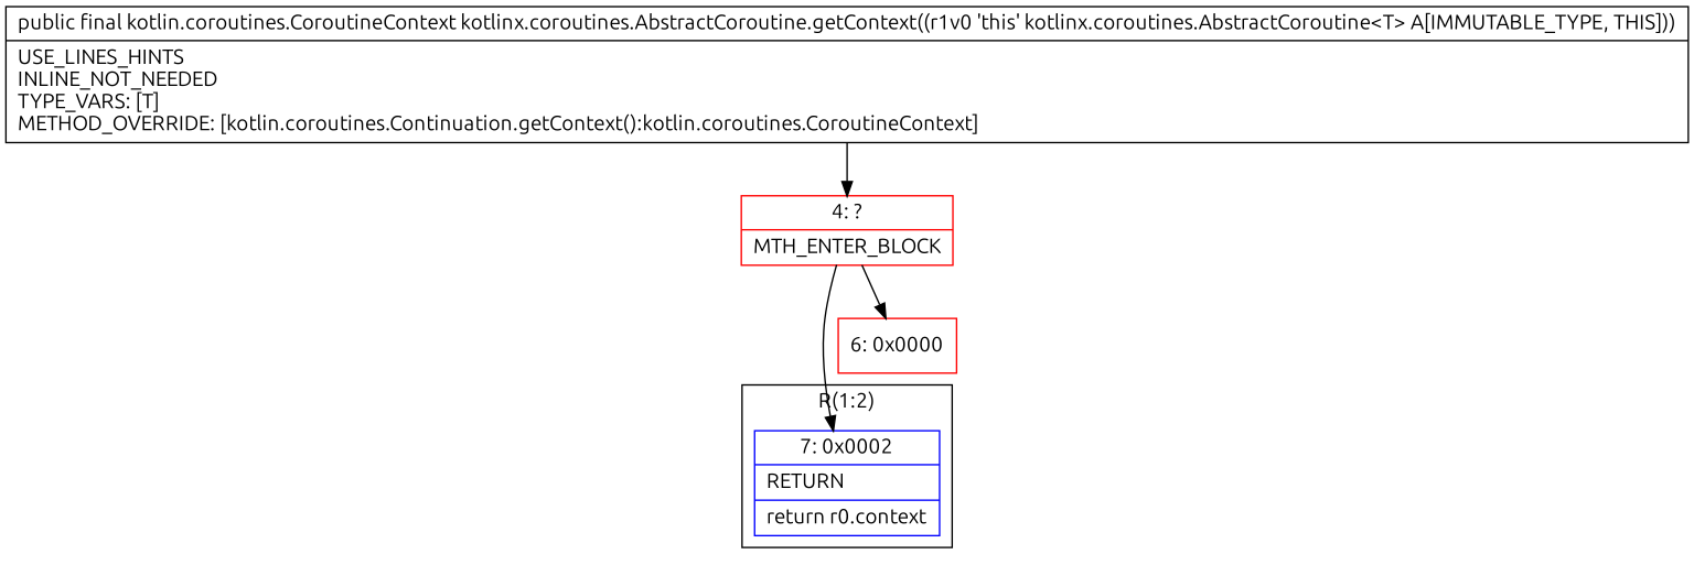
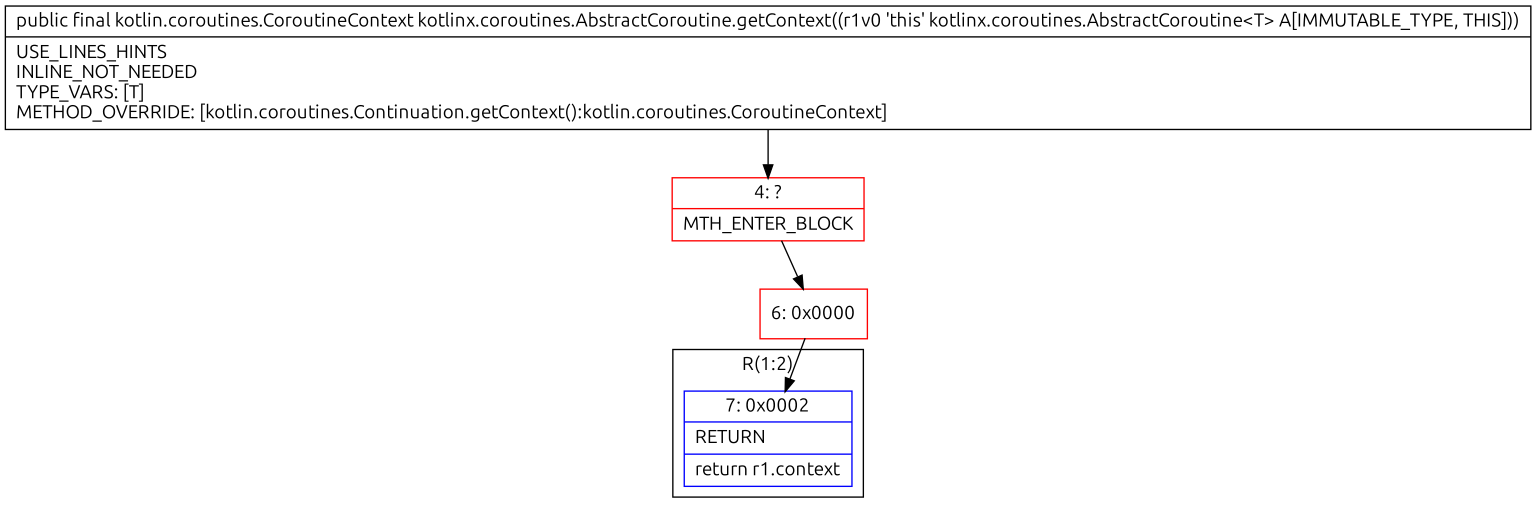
  digraph {
    fontname=Ubuntu
    node [color=red fontname=Ubuntu shape=record]
    edge [fontname=Ubuntu]
-   n1 [color=blue label="{7\:\ 0x0002|RETURN\l|return r0.context\l}"]
+   n1 [color=blue label="{7\:\ 0x0002|RETURN\l|return r1.context\l}"]
    n2 [label="{4\:\ ?|MTH_ENTER_BLOCK\l}"]
    n3 [label="{6\:\ 0x0000}"]
    n4 [label="{public final kotlin.coroutines.CoroutineContext kotlinx.coroutines.AbstractCoroutine.getContext((r1v0 'this' kotlinx.coroutines.AbstractCoroutine\<T\> A[IMMUTABLE_TYPE, THIS]))  | USE_LINES_HINTS\lINLINE_NOT_NEEDED\lTYPE_VARS: [T]\lMETHOD_OVERRIDE: [kotlin.coroutines.Continuation.getContext():kotlin.coroutines.CoroutineContext]\l}" color=""]
    subgraph cluster_1 {
      label="R(1:2)"
      n1
    }
    n2 -> n3
-   n2 -> n1
+   n3 -> n1
    n4 -> n2
  }
